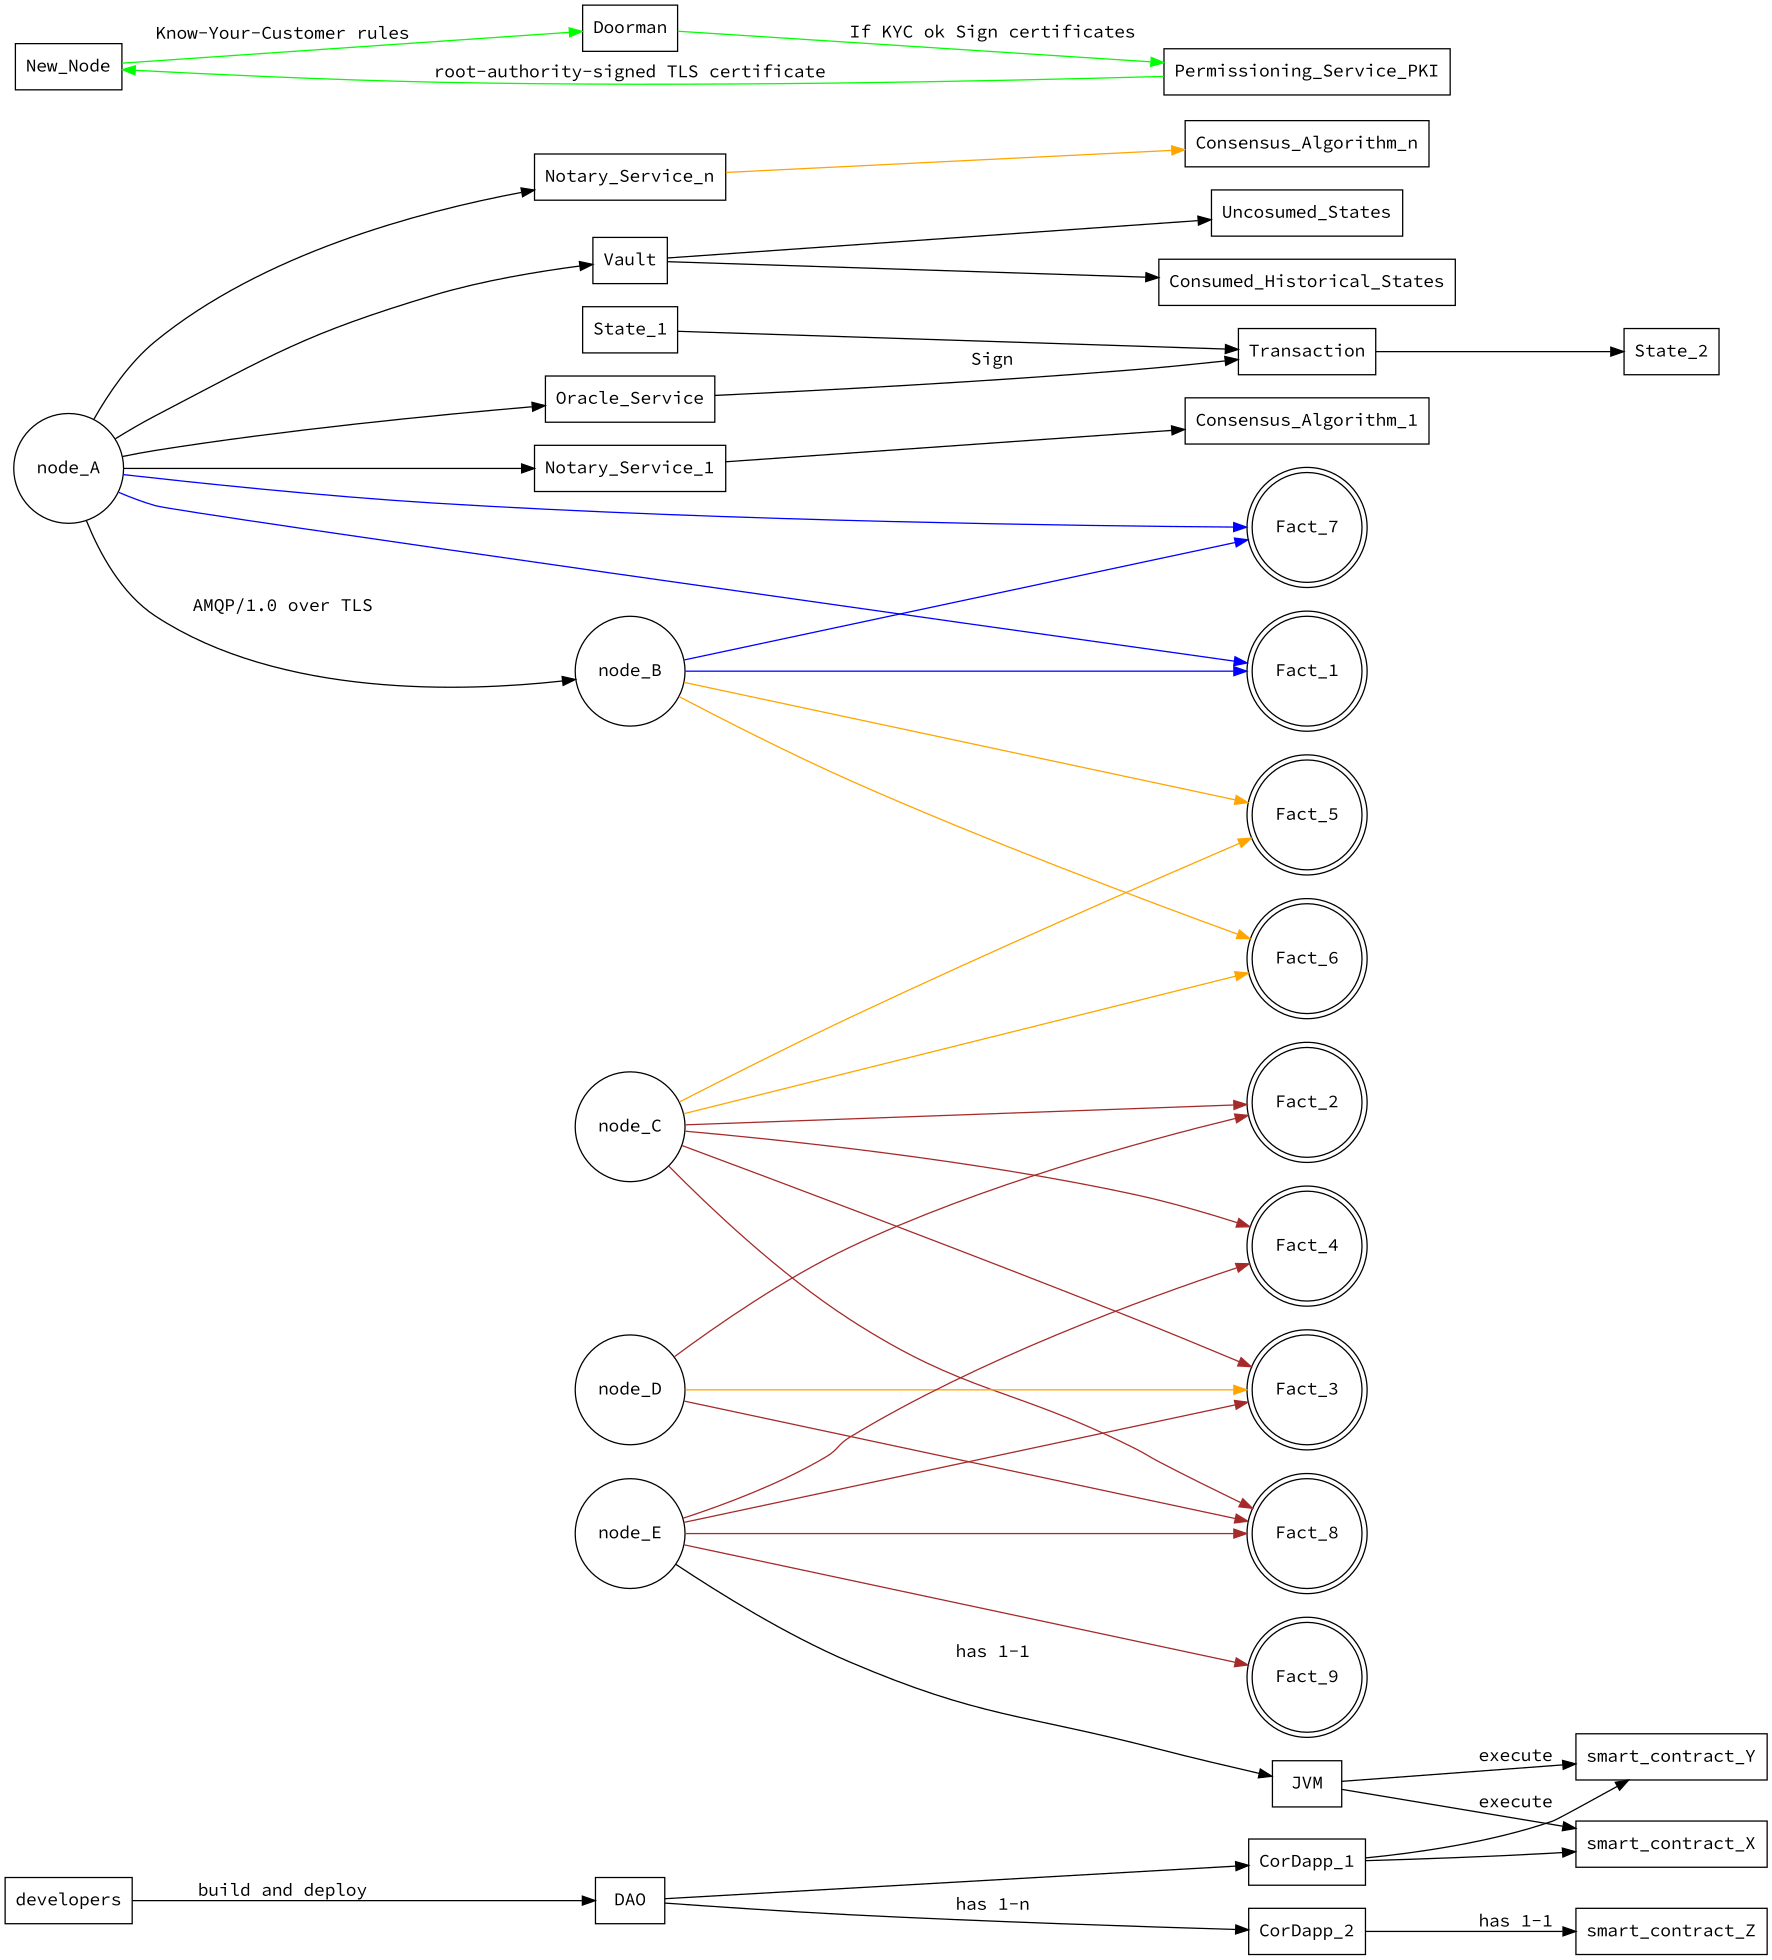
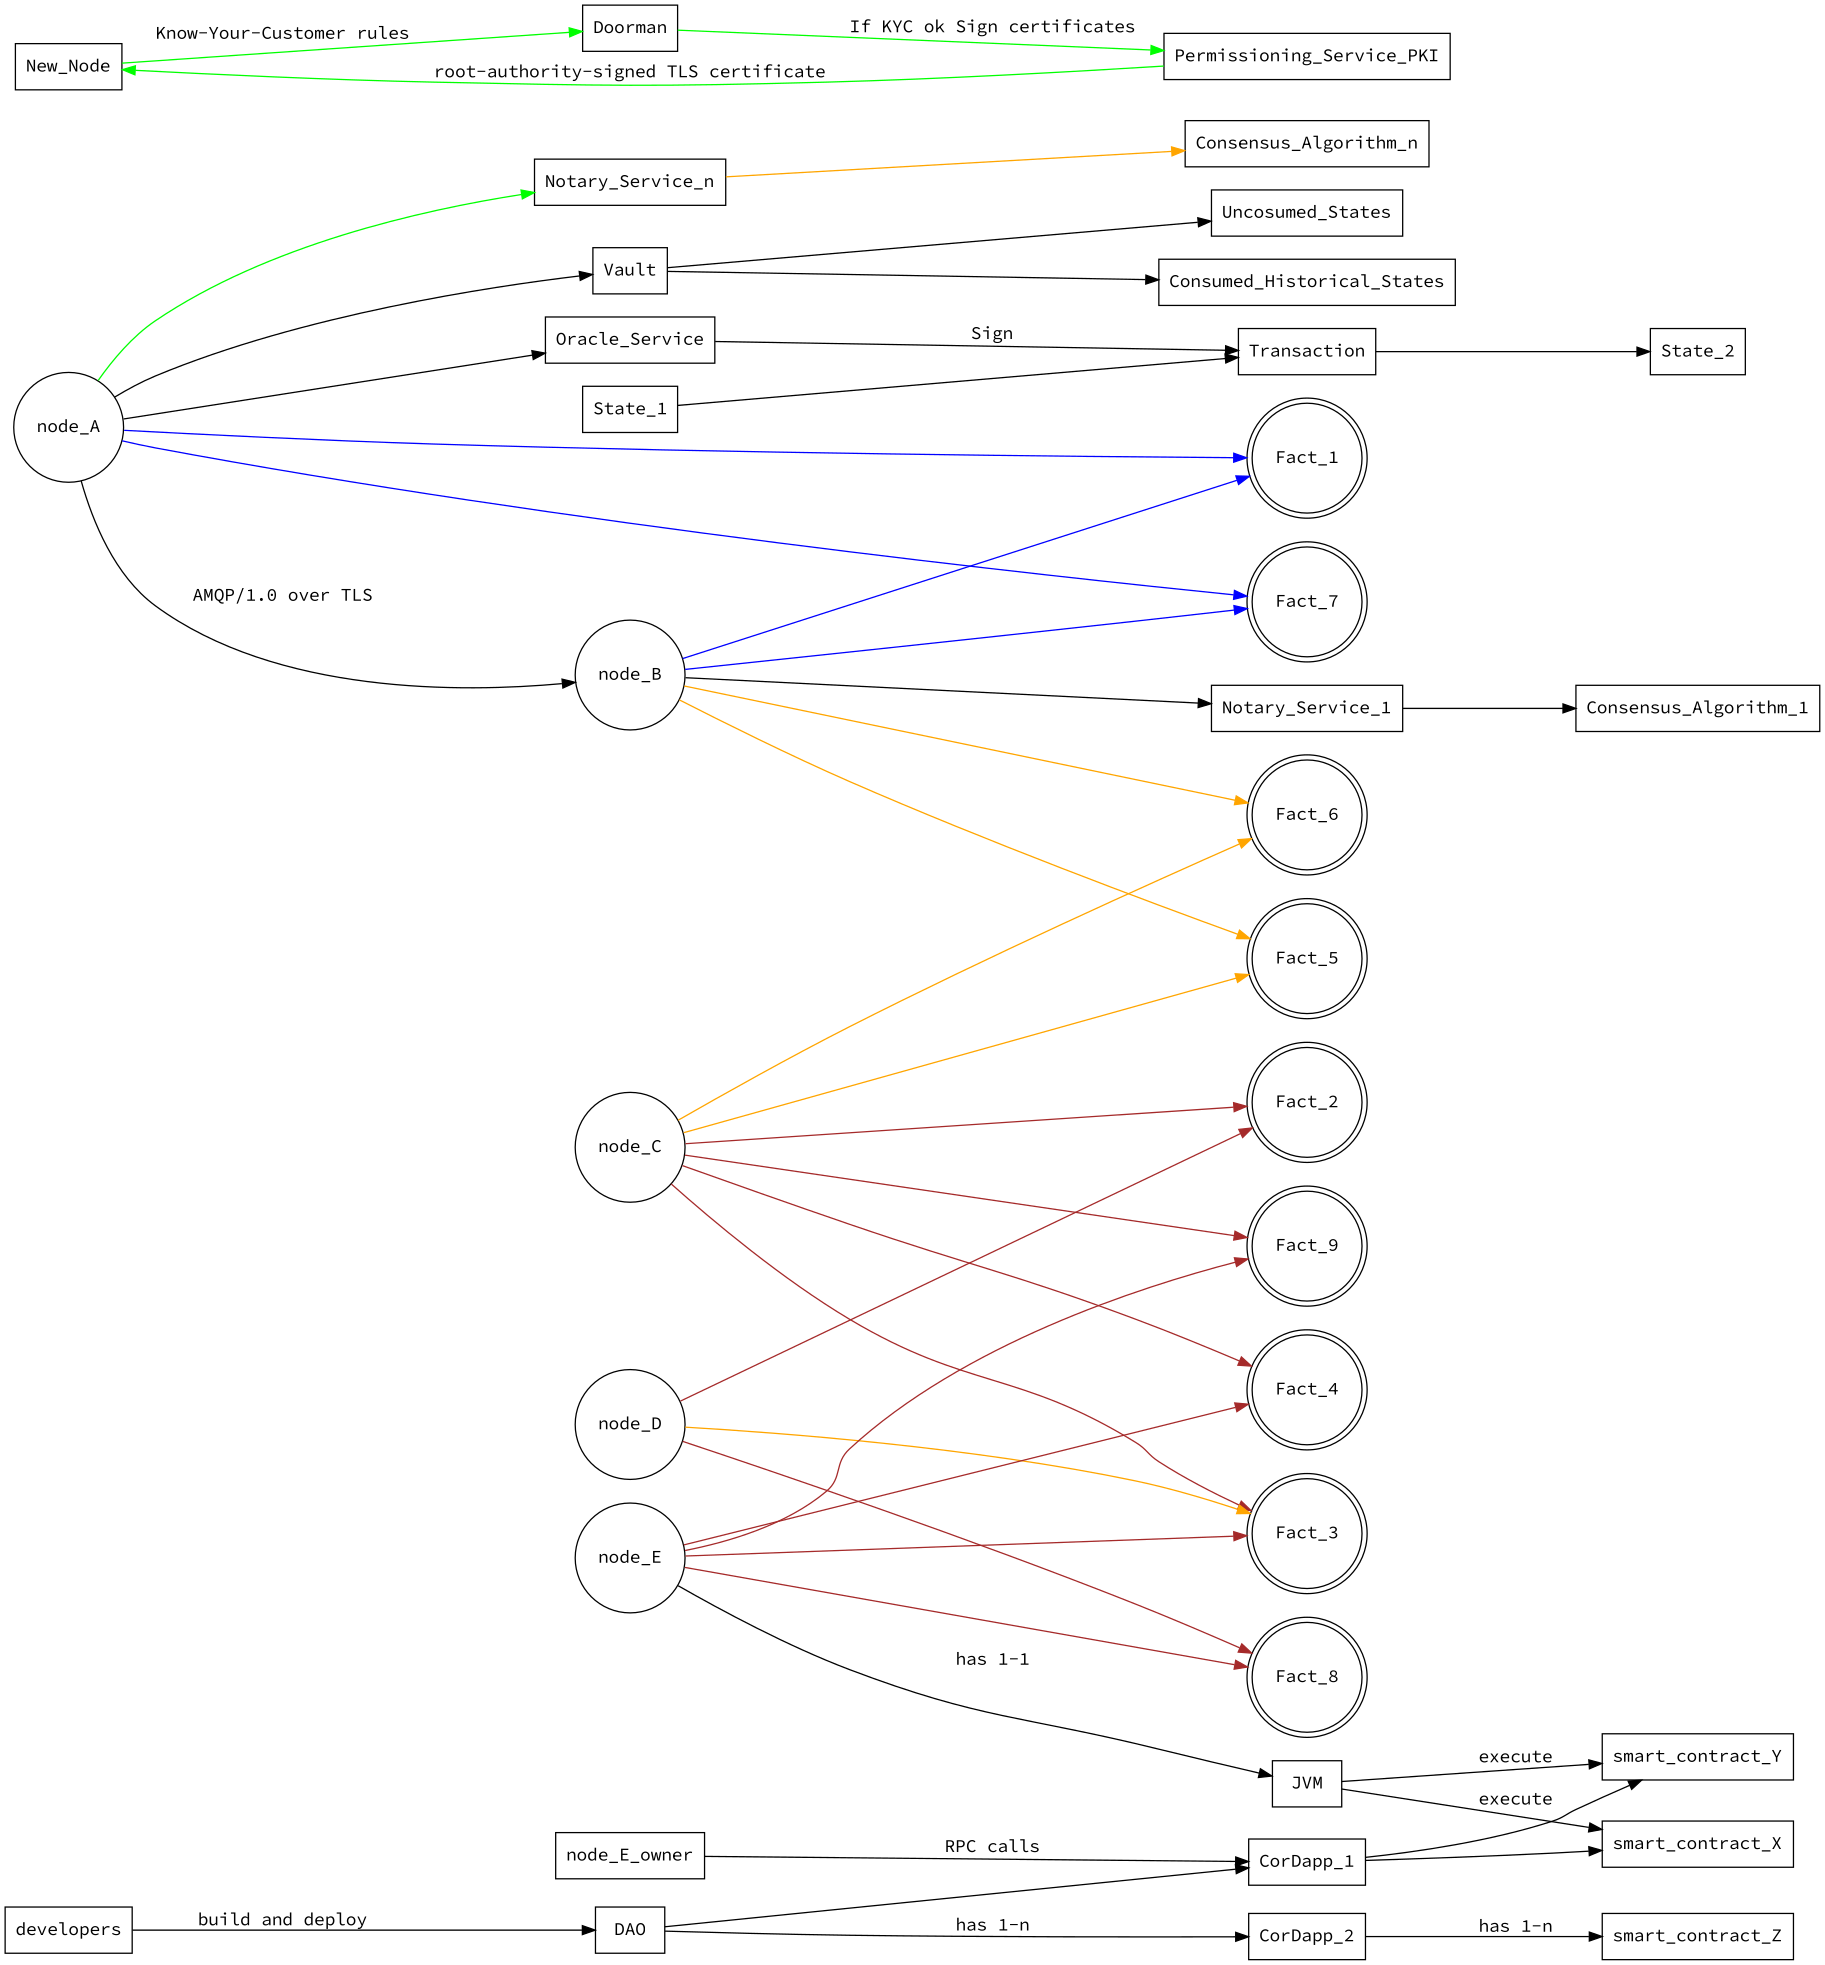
  digraph {
    fontname="Source Code Pro"
    rankdir=LR
    node [fontname="Source Code Pro" shape=box]
    edge [fontname="Source Code Pro"]
    Fact_1 [shape=doublecircle]
    Fact_2 [shape=doublecircle]
    Fact_3 [shape=doublecircle]
    Fact_4 [shape=doublecircle]
    Fact_5 [shape=doublecircle]
    Fact_6 [shape=doublecircle]
    Fact_7 [shape=doublecircle]
    Fact_8 [shape=doublecircle]
    Fact_9 [shape=doublecircle]
    node_A [shape=circle]
    node_B [shape=circle]
    node_C [shape=circle]
    node_D [shape=circle]
    node_E [shape=circle]
    Notary_Service_1
    Notary_Service_n
    Oracle_Service
    Vault
    JVM
    smart_contract_X
    smart_contract_Y
+   node_E_owner
    CorDapp_1
    State_1
    Consensus_Algorithm_1
    Consensus_Algorithm_n
    Transaction
    Consumed_Historical_States
    Uncosumed_States
    State_2
    developers
    DAO
    CorDapp_2
    smart_contract_Z
    New_Node
    Doorman
    Permissioning_Service_PKI
    subgraph sub_1 {
      Fact_1
      Fact_2
      Fact_3
      Fact_4
      Fact_5
      Fact_6
      Fact_7
      Fact_8
      Fact_9
      node_A
      node_B
      node_C
      node_D
      node_E
    }
    subgraph sub_2 {
      node_A
      node_E
      Notary_Service_1
      Notary_Service_n
      Oracle_Service
      Vault
      JVM
      smart_contract_X
      smart_contract_Y
+     node_E_owner
      CorDapp_1
      State_1
      Consensus_Algorithm_1
      Consensus_Algorithm_n
      Transaction
      Consumed_Historical_States
      Uncosumed_States
      State_2
      developers
      DAO
      CorDapp_2
      smart_contract_Z
      New_Node
      Doorman
      Permissioning_Service_PKI
    }
    node_A -> Fact_1 [color=blue]
    node_A -> Fact_7 [color=blue]
    node_A -> node_B [label="AMQP/1.0 over TLS"]
-   node_A -> Notary_Service_1
-   node_A -> Notary_Service_n
+   node_B -> Notary_Service_1
+   node_A -> Notary_Service_n [color=green]
    node_A -> Oracle_Service
    node_A -> Vault
    node_B -> Fact_1 [color=blue]
    node_B -> Fact_5 [color=orange]
    node_B -> Fact_6 [color=orange]
    node_B -> Fact_7 [color=blue]
    node_C -> Fact_2 [color=brown]
    node_C -> Fact_3 [color=brown]
    node_C -> Fact_4 [color=brown]
    node_C -> Fact_5 [color=orange]
    node_C -> Fact_6 [color=orange]
-   node_C -> Fact_8 [color=brown]
+   node_C -> Fact_9 [color=brown]
    node_D -> Fact_2 [color=brown]
    node_D -> Fact_3 [color=orange]
    node_D -> Fact_8 [color=brown]
    node_E -> Fact_3 [color=brown]
    node_E -> Fact_4 [color=brown]
    node_E -> Fact_8 [color=brown]
    node_E -> Fact_9 [color=brown]
    node_E -> JVM [label="has 1-1"]
    Notary_Service_1 -> Consensus_Algorithm_1
    Notary_Service_n -> Consensus_Algorithm_n [color=orange]
    Oracle_Service -> Transaction [label=Sign]
    Vault -> Consumed_Historical_States
    Vault -> Uncosumed_States
    JVM -> smart_contract_X [label=execute]
    JVM -> smart_contract_Y [label=execute]
+   node_E_owner -> CorDapp_1 [label="RPC calls"]
    CorDapp_1 -> smart_contract_X
    CorDapp_1 -> smart_contract_Y
    State_1 -> Transaction
    Transaction -> State_2
    developers -> DAO [label="build and deploy"]
    DAO -> CorDapp_1
    DAO -> CorDapp_2 [label="has 1-n"]
-   CorDapp_2 -> smart_contract_Z [label="has 1-1"]
+   CorDapp_2 -> smart_contract_Z [label="has 1-n"]
    New_Node -> Doorman [color=green label="Know-Your-Customer rules"]
    Doorman -> Permissioning_Service_PKI [color=green label="If KYC ok Sign certificates"]
    Permissioning_Service_PKI -> New_Node [color=green label="root-authority-signed TLS certificate"]
  }
